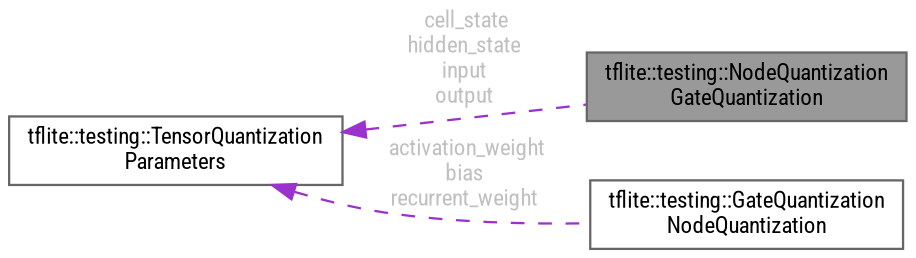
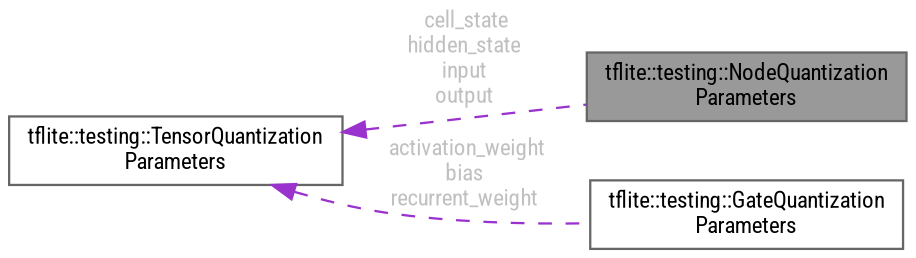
  digraph {
    fontname="Roboto Condensed"
    rankdir=LR
    node [color=gray40 fillcolor=white fontname="Roboto Condensed" fontsize=10 shape=box style=filled]
    edge [color=darkorchid3 dir=back fontcolor=grey fontname="Roboto Condensed" fontsize=10 labelfontname=Helvetica labelfontsize=10 style=dashed]
-   n1 [fillcolor=grey60 fontcolor=black height=0.2 label="tflite::testing::NodeQuantization\lGateQuantization" width=0.4]
+   n1 [fillcolor=grey60 fontcolor=black height=0.2 label="tflite::testing::NodeQuantization\lParameters" width=0.4]
    n2 [height=0.2 label="tflite::testing::TensorQuantization\lParameters" width=0.4]
-   n3 [height=0.2 label="tflite::testing::GateQuantization\lNodeQuantization" width=0.4]
+   n3 [height=0.2 label="tflite::testing::GateQuantization\lParameters" width=0.4]
    n2 -> n1 [label=" cell_state\nhidden_state\ninput\noutput"]
    n2 -> n3 [label=" activation_weight\nbias\nrecurrent_weight"]
  }
